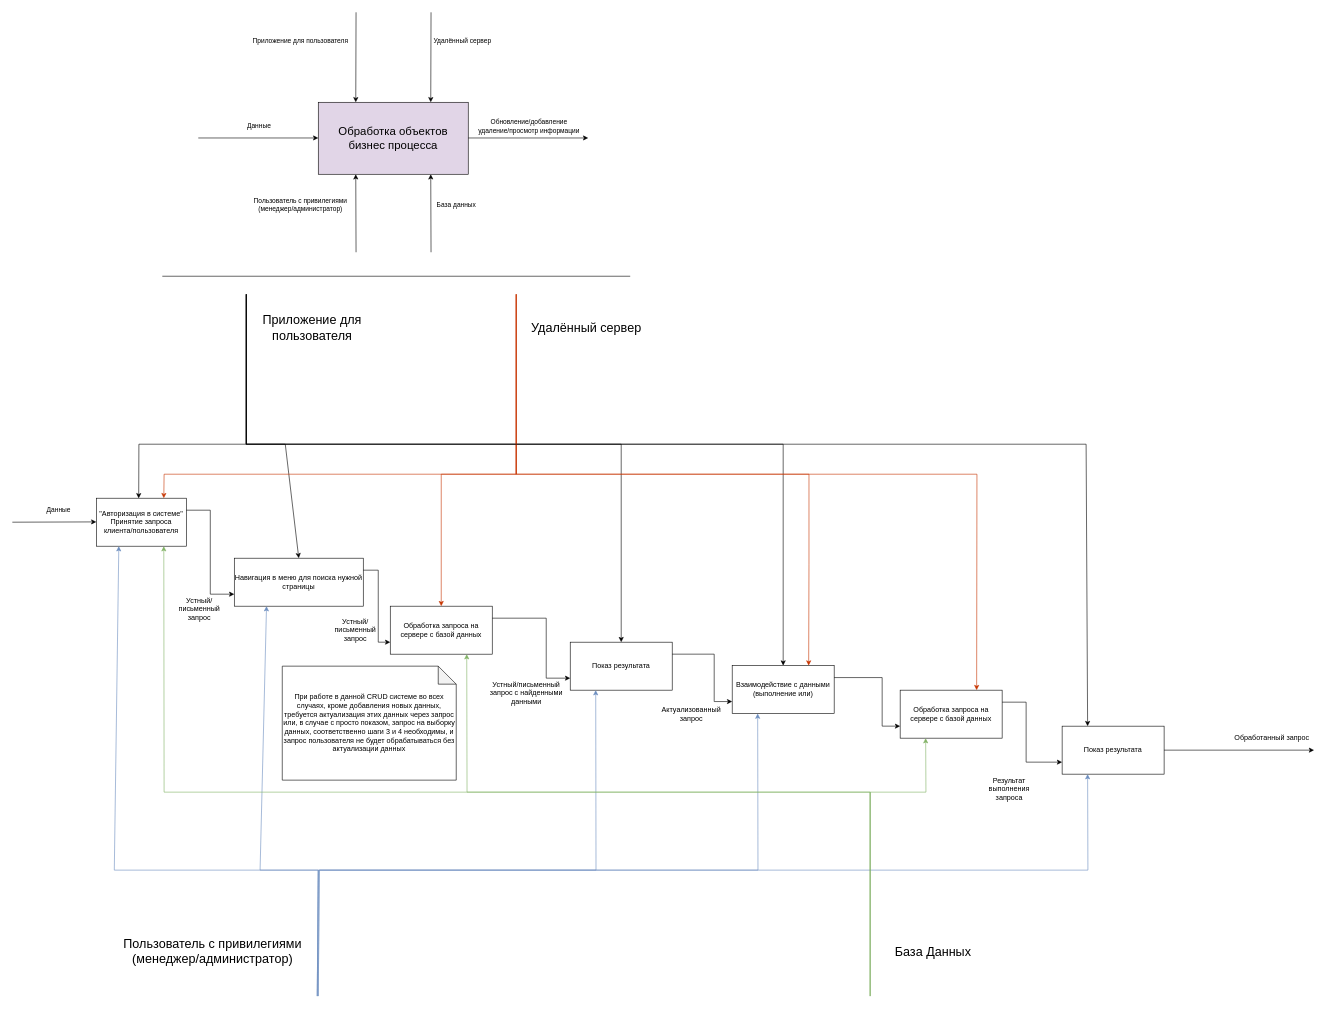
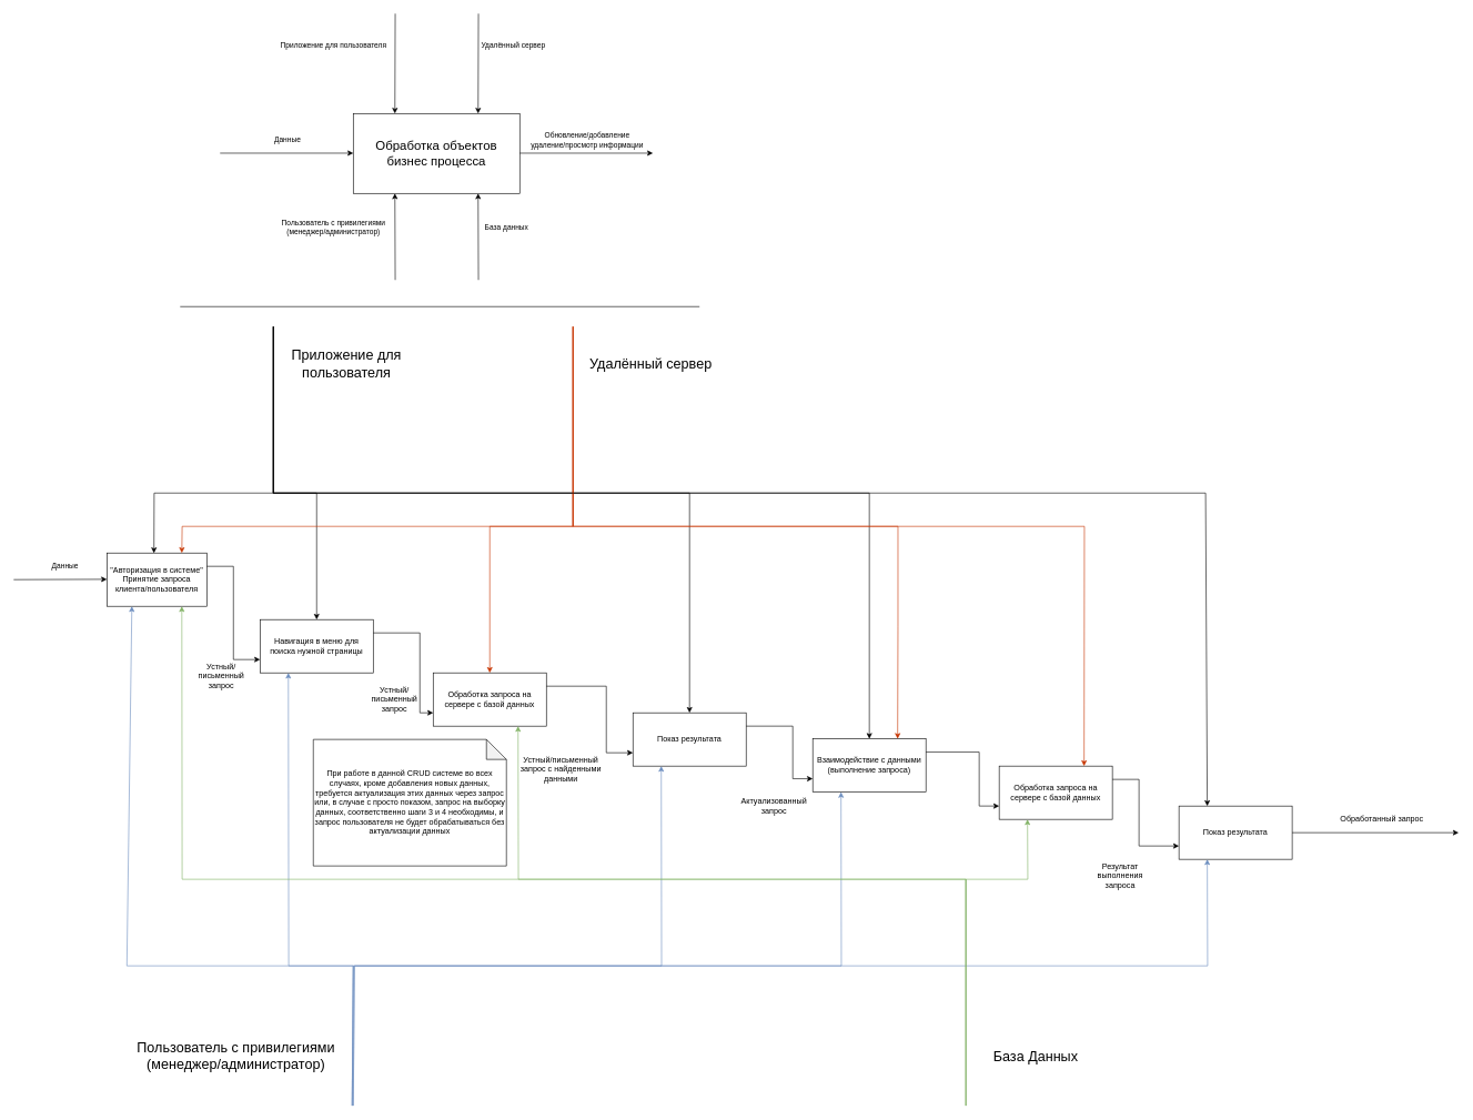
  <mxCell id="0" />
  <mxCell id="1" parent="0" />
- <mxCell id="2" value="&lt;font style=&quot;font-size: 19px;&quot;&gt;Обработка объектов бизнес процесса&lt;/font&gt;" style="rounded=0;whiteSpace=wrap;html=1;fillColor=#e1d5e7;" vertex="1" parent="1"><mxGeometry x="530" y="170" width="250" height="120" as="geometry" /></mxCell>
+ <mxCell id="2" value="&lt;font style=&quot;font-size: 19px;&quot;&gt;Обработка объектов бизнес процесса&lt;/font&gt;" style="rounded=0;whiteSpace=wrap;html=1;" vertex="1" parent="1"><mxGeometry x="530" y="170" width="250" height="120" as="geometry" /></mxCell>
  <mxCell id="3" value="" style="endArrow=classic;html=1;rounded=0;entryX=0;entryY=0.25;entryDx=0;entryDy=0;" edge="1" parent="1"><mxGeometry width="50" height="50" relative="1" as="geometry"><mxPoint x="330" y="229.5" as="sourcePoint" /><mxPoint x="530" y="229.5" as="targetPoint" /></mxGeometry></mxCell>
  <mxCell id="4" value="Данные" style="edgeLabel;html=1;align=center;verticalAlign=middle;resizable=0;points=[];" vertex="1" connectable="0" parent="3"><mxGeometry x="-0.244" y="2" relative="1" as="geometry"><mxPoint x="24" y="-18" as="offset" /></mxGeometry></mxCell>
  <mxCell id="5" value="" style="endArrow=classic;html=1;rounded=0;entryX=0.25;entryY=0;entryDx=0;entryDy=0;" edge="1" parent="1" target="2"><mxGeometry width="50" height="50" relative="1" as="geometry"><mxPoint x="593" y="20" as="sourcePoint" /><mxPoint x="540" y="210" as="targetPoint" /></mxGeometry></mxCell>
  <mxCell id="6" value="Приложение для пользователя" style="edgeLabel;html=1;align=center;verticalAlign=middle;resizable=0;points=[];" vertex="1" connectable="0" parent="5"><mxGeometry x="-0.244" y="2" relative="1" as="geometry"><mxPoint x="-95" y="-10" as="offset" /></mxGeometry></mxCell>
  <mxCell id="7" value="" style="endArrow=classic;html=1;rounded=0;entryX=0.75;entryY=0;entryDx=0;entryDy=0;" edge="1" parent="1" target="2"><mxGeometry width="50" height="50" relative="1" as="geometry"><mxPoint x="718" y="20" as="sourcePoint" /><mxPoint x="730" y="140" as="targetPoint" /></mxGeometry></mxCell>
  <mxCell id="8" value="Удалённый сервер" style="edgeLabel;html=1;align=center;verticalAlign=middle;resizable=0;points=[];" vertex="1" connectable="0" parent="7"><mxGeometry x="-0.244" y="2" relative="1" as="geometry"><mxPoint x="50" y="-10" as="offset" /></mxGeometry></mxCell>
  <mxCell id="9" value="" style="endArrow=classic;html=1;rounded=0;entryX=0.25;entryY=1;entryDx=0;entryDy=0;" edge="1" parent="1" target="2"><mxGeometry width="50" height="50" relative="1" as="geometry"><mxPoint x="593" y="420" as="sourcePoint" /><mxPoint x="613" y="190" as="targetPoint" /></mxGeometry></mxCell>
  <mxCell id="10" value="Пользователь с привилегиями&lt;br&gt;(менеджер/администратор)" style="edgeLabel;html=1;align=center;verticalAlign=middle;resizable=0;points=[];" vertex="1" connectable="0" parent="9"><mxGeometry x="-0.244" y="2" relative="1" as="geometry"><mxPoint x="-91" y="-31" as="offset" /></mxGeometry></mxCell>
  <mxCell id="11" value="" style="endArrow=classic;html=1;rounded=0;entryX=0.75;entryY=1;entryDx=0;entryDy=0;" edge="1" parent="1" target="2"><mxGeometry width="50" height="50" relative="1" as="geometry"><mxPoint x="718" y="420" as="sourcePoint" /><mxPoint x="730" y="320" as="targetPoint" /></mxGeometry></mxCell>
  <mxCell id="12" value="База данных" style="edgeLabel;html=1;align=center;verticalAlign=middle;resizable=0;points=[];" vertex="1" connectable="0" parent="11"><mxGeometry x="-0.244" y="2" relative="1" as="geometry"><mxPoint x="44" y="-31" as="offset" /></mxGeometry></mxCell>
  <mxCell id="13" value="" style="endArrow=classic;html=1;rounded=0;entryX=0;entryY=0.25;entryDx=0;entryDy=0;" edge="1" parent="1"><mxGeometry width="50" height="50" relative="1" as="geometry"><mxPoint x="780" y="229.5" as="sourcePoint" /><mxPoint x="980" y="229.5" as="targetPoint" /></mxGeometry></mxCell>
  <mxCell id="14" value="Обновление/добавление&lt;div&gt;удаление/просмотр информации&lt;/div&gt;" style="edgeLabel;html=1;align=center;verticalAlign=middle;resizable=0;points=[];" vertex="1" connectable="0" parent="13"><mxGeometry x="-0.244" y="2" relative="1" as="geometry"><mxPoint x="24" y="-18" as="offset" /></mxGeometry></mxCell>
  <mxCell id="15" value="" style="endArrow=none;html=1;rounded=0;" edge="1" parent="1"><mxGeometry width="50" height="50" relative="1" as="geometry"><mxPoint x="270" y="460" as="sourcePoint" /><mxPoint x="1050" y="460" as="targetPoint" /></mxGeometry></mxCell>
  <mxCell id="16" value="&lt;div&gt;&quot;Авторизация в системе&quot;&lt;/div&gt;Принятие запроса клиента/пользователя" style="rounded=0;whiteSpace=wrap;html=1;" vertex="1" parent="1"><mxGeometry x="160" y="830" width="150" height="80" as="geometry" /></mxCell>
  <mxCell id="17" value="" style="endArrow=classic;html=1;rounded=0;entryX=0;entryY=0.25;entryDx=0;entryDy=0;" edge="1" parent="1"><mxGeometry width="50" height="50" relative="1" as="geometry"><mxPoint x="20" y="870" as="sourcePoint" /><mxPoint x="160" y="869.5" as="targetPoint" /></mxGeometry></mxCell>
  <mxCell id="18" value="Данные" style="edgeLabel;html=1;align=center;verticalAlign=middle;resizable=0;points=[];" vertex="1" connectable="0" parent="17"><mxGeometry x="-0.244" y="2" relative="1" as="geometry"><mxPoint x="24" y="-18" as="offset" /></mxGeometry></mxCell>
- <mxCell id="19" value="Навигация в меню для поиска нужной страницы" style="rounded=0;whiteSpace=wrap;html=1;" vertex="1" parent="1"><mxGeometry x="390" y="930" width="215" height="80" as="geometry" /></mxCell>
- <mxCell id="20" value="Взаимодействие с данными&lt;div&gt;(выполнение или)&lt;/div&gt;" style="rounded=0;whiteSpace=wrap;html=1;" vertex="1" parent="1"><mxGeometry x="1220" y="1109" width="170" height="80" as="geometry" /></mxCell>
+ <mxCell id="19" value="Навигация в меню для поиска нужной страницы" style="rounded=0;whiteSpace=wrap;html=1;" vertex="1" parent="1"><mxGeometry x="390" y="930" width="170" height="80" as="geometry" /></mxCell>
+ <mxCell id="20" value="Взаимодействие с данными&lt;div&gt;(выполнение запроса)&lt;/div&gt;" style="rounded=0;whiteSpace=wrap;html=1;" vertex="1" parent="1"><mxGeometry x="1220" y="1109" width="170" height="80" as="geometry" /></mxCell>
  <mxCell id="21" value="Обработка запроса на сервере с базой данных" style="rounded=0;whiteSpace=wrap;html=1;" vertex="1" parent="1"><mxGeometry x="650" y="1010" width="170" height="80" as="geometry" /></mxCell>
  <mxCell id="22" value="Показ результата" style="rounded=0;whiteSpace=wrap;html=1;" vertex="1" parent="1"><mxGeometry x="950" y="1070" width="170" height="80" as="geometry" /></mxCell>
  <mxCell id="23" value="" style="endArrow=classic;html=1;rounded=0;entryX=0.471;entryY=0.002;entryDx=0;entryDy=0;entryPerimeter=0;" edge="1" parent="1" target="16"><mxGeometry width="50" height="50" relative="1" as="geometry"><mxPoint x="410" y="490" as="sourcePoint" /><mxPoint x="410" y="640" as="targetPoint" /><Array as="points"><mxPoint x="410" y="740" /><mxPoint x="231" y="740" /></Array></mxGeometry></mxCell>
  <mxCell id="24" value="&lt;font style=&quot;font-size: 21px;&quot;&gt;Приложение для пользователя&lt;/font&gt;" style="text;html=1;align=center;verticalAlign=middle;whiteSpace=wrap;rounded=0;" vertex="1" parent="1"><mxGeometry x="420" y="520" width="200" height="50" as="geometry" /></mxCell>
  <mxCell id="25" value="" style="endArrow=classic;html=1;rounded=0;entryX=0.5;entryY=0;entryDx=0;entryDy=0;" edge="1" parent="1" target="19"><mxGeometry width="50" height="50" relative="1" as="geometry"><mxPoint x="410" y="490" as="sourcePoint" /><mxPoint x="240" y="840" as="targetPoint" /><Array as="points"><mxPoint x="410" y="740" /><mxPoint x="475" y="740" /></Array></mxGeometry></mxCell>
  <mxCell id="26" value="" style="endArrow=classic;html=1;rounded=0;entryX=0.5;entryY=0;entryDx=0;entryDy=0;" edge="1" parent="1" target="20"><mxGeometry width="50" height="50" relative="1" as="geometry"><mxPoint x="410" y="490" as="sourcePoint" /><mxPoint x="455" y="930" as="targetPoint" /><Array as="points"><mxPoint x="410" y="740" /><mxPoint x="1305" y="740" /></Array></mxGeometry></mxCell>
  <mxCell id="27" value="" style="endArrow=classic;html=1;rounded=0;entryX=0.5;entryY=0;entryDx=0;entryDy=0;" edge="1" parent="1" target="22"><mxGeometry width="50" height="50" relative="1" as="geometry"><mxPoint x="410" y="490" as="sourcePoint" /><mxPoint x="695" y="1010" as="targetPoint" /><Array as="points"><mxPoint x="410" y="740" /><mxPoint x="1035" y="740" /></Array></mxGeometry></mxCell>
  <mxCell id="28" value="" style="endArrow=classic;html=1;rounded=0;entryX=0.75;entryY=0;entryDx=0;entryDy=0;fillColor=#fa6800;strokeColor=#C73500;" edge="1" parent="1" target="16"><mxGeometry width="50" height="50" relative="1" as="geometry"><mxPoint x="860" y="490" as="sourcePoint" /><mxPoint x="860" y="640" as="targetPoint" /><Array as="points"><mxPoint x="860" y="790" /><mxPoint x="273" y="790" /></Array></mxGeometry></mxCell>
  <mxCell id="29" value="&lt;span style=&quot;text-wrap: nowrap; background-color: rgb(255, 255, 255);&quot;&gt;&lt;font style=&quot;font-size: 21px;&quot;&gt;Удалённый сервер&lt;/font&gt;&lt;/span&gt;" style="text;html=1;align=center;verticalAlign=middle;whiteSpace=wrap;rounded=0;" vertex="1" parent="1"><mxGeometry x="877" y="520" width="200" height="50" as="geometry" /></mxCell>
  <mxCell id="30" style="edgeStyle=orthogonalEdgeStyle;rounded=0;orthogonalLoop=1;jettySize=auto;html=1;exitX=0.5;exitY=1;exitDx=0;exitDy=0;" edge="1" parent="1" source="29" target="29"><mxGeometry relative="1" as="geometry" /></mxCell>
  <mxCell id="31" value="" style="endArrow=classic;html=1;rounded=0;entryX=0.5;entryY=0;entryDx=0;entryDy=0;fillColor=#fa6800;strokeColor=#C73500;" edge="1" parent="1" target="21"><mxGeometry width="50" height="50" relative="1" as="geometry"><mxPoint x="860" y="490" as="sourcePoint" /><mxPoint x="273" y="830" as="targetPoint" /><Array as="points"><mxPoint x="860" y="790" /><mxPoint x="735" y="790" /></Array></mxGeometry></mxCell>
  <mxCell id="32" value="" style="endArrow=classic;html=1;rounded=0;entryX=0.75;entryY=0;entryDx=0;entryDy=0;fillColor=#fa6800;strokeColor=#C73500;" edge="1" parent="1" target="20"><mxGeometry width="50" height="50" relative="1" as="geometry"><mxPoint x="860" y="490" as="sourcePoint" /><mxPoint x="273" y="830" as="targetPoint" /><Array as="points"><mxPoint x="860" y="790" /><mxPoint x="1348" y="790" /><mxPoint x="1348" y="940" /></Array></mxGeometry></mxCell>
  <mxCell id="33" value="Обработка запроса на сервере с базой данных" style="rounded=0;whiteSpace=wrap;html=1;" vertex="1" parent="1"><mxGeometry x="1500" y="1150" width="170" height="80" as="geometry" /></mxCell>
  <mxCell id="34" value="Показ результата" style="rounded=0;whiteSpace=wrap;html=1;" vertex="1" parent="1"><mxGeometry x="1770" y="1210" width="170" height="80" as="geometry" /></mxCell>
  <mxCell id="35" value="" style="endArrow=classic;html=1;rounded=0;entryX=0.75;entryY=0;entryDx=0;entryDy=0;fillColor=#fa6800;strokeColor=#C73500;" edge="1" parent="1" target="33"><mxGeometry width="50" height="50" relative="1" as="geometry"><mxPoint x="860" y="490" as="sourcePoint" /><mxPoint x="1348" y="1109" as="targetPoint" /><Array as="points"><mxPoint x="860" y="790" /><mxPoint x="1348" y="790" /><mxPoint x="1628" y="790" /></Array></mxGeometry></mxCell>
  <mxCell id="36" value="" style="endArrow=classic;html=1;rounded=0;entryX=0.25;entryY=0;entryDx=0;entryDy=0;" edge="1" parent="1" target="34"><mxGeometry width="50" height="50" relative="1" as="geometry"><mxPoint x="410" y="490" as="sourcePoint" /><mxPoint x="1305" y="1109" as="targetPoint" /><Array as="points"><mxPoint x="410" y="740" /><mxPoint x="1810" y="740" /></Array></mxGeometry></mxCell>
  <mxCell id="37" value="" style="endArrow=classic;html=1;rounded=0;entryX=0.25;entryY=1;entryDx=0;entryDy=0;fillColor=#dae8fc;strokeColor=#6c8ebf;gradientColor=#7ea6e0;" edge="1" parent="1" target="16"><mxGeometry width="50" height="50" relative="1" as="geometry"><mxPoint x="528.33" y="1660" as="sourcePoint" /><mxPoint x="528.33" y="1530" as="targetPoint" /><Array as="points"><mxPoint x="530" y="1450" /><mxPoint x="190" y="1450" /></Array></mxGeometry></mxCell>
  <mxCell id="38" value="&lt;font style=&quot;font-size: 21px;&quot;&gt;&lt;font style=&quot;font-size: 21px;&quot;&gt;&lt;span style=&quot;text-wrap: nowrap; background-color: rgb(255, 255, 255);&quot;&gt;Пользователь с привилегиями&lt;/span&gt;&lt;br style=&quot;text-wrap: nowrap;&quot;&gt;&lt;/font&gt;&lt;span style=&quot;text-wrap: nowrap; background-color: rgb(255, 255, 255);&quot;&gt;&lt;font style=&quot;font-size: 21px;&quot;&gt;(менеджер/администратор)&lt;/font&gt;&lt;/span&gt;&lt;/font&gt;" style="text;html=1;align=center;verticalAlign=middle;whiteSpace=wrap;rounded=0;" vertex="1" parent="1"><mxGeometry x="190" y="1560" width="328.33" height="50" as="geometry" /></mxCell>
  <mxCell id="39" value="" style="endArrow=classic;html=1;rounded=0;entryX=0.25;entryY=1;entryDx=0;entryDy=0;fillColor=#dae8fc;gradientColor=#7ea6e0;strokeColor=#6c8ebf;" edge="1" parent="1" target="19"><mxGeometry width="50" height="50" relative="1" as="geometry"><mxPoint x="528.33" y="1660" as="sourcePoint" /><mxPoint x="198" y="910" as="targetPoint" /><Array as="points"><mxPoint x="530" y="1450" /><mxPoint x="433" y="1450" /></Array></mxGeometry></mxCell>
  <mxCell id="40" value="" style="endArrow=classic;html=1;rounded=0;entryX=0.25;entryY=1;entryDx=0;entryDy=0;fillColor=#dae8fc;gradientColor=#7ea6e0;strokeColor=#6c8ebf;" edge="1" parent="1" target="20"><mxGeometry width="50" height="50" relative="1" as="geometry"><mxPoint x="528.33" y="1660" as="sourcePoint" /><mxPoint x="433" y="1010" as="targetPoint" /><Array as="points"><mxPoint x="530" y="1450" /><mxPoint x="1263" y="1450" /></Array></mxGeometry></mxCell>
  <mxCell id="41" value="" style="endArrow=classic;html=1;rounded=0;entryX=0.25;entryY=1;entryDx=0;entryDy=0;fillColor=#dae8fc;gradientColor=#7ea6e0;strokeColor=#6c8ebf;" edge="1" parent="1" target="22"><mxGeometry width="50" height="50" relative="1" as="geometry"><mxPoint x="530" y="1660" as="sourcePoint" /><mxPoint x="694.67" y="1090" as="targetPoint" /><Array as="points"><mxPoint x="531.67" y="1450" /><mxPoint x="993" y="1450" /></Array></mxGeometry></mxCell>
  <mxCell id="42" value="" style="endArrow=classic;html=1;rounded=0;entryX=0.25;entryY=1;entryDx=0;entryDy=0;fillColor=#dae8fc;gradientColor=#7ea6e0;strokeColor=#6c8ebf;" edge="1" parent="1" target="34"><mxGeometry width="50" height="50" relative="1" as="geometry"><mxPoint x="530" y="1660" as="sourcePoint" /><mxPoint x="1264.67" y="1189" as="targetPoint" /><Array as="points"><mxPoint x="531.67" y="1450" /><mxPoint x="1813" y="1450" /></Array></mxGeometry></mxCell>
  <mxCell id="43" value="" style="endArrow=classic;html=1;rounded=0;entryX=0.75;entryY=1;entryDx=0;entryDy=0;fillColor=#d5e8d4;strokeColor=#82b366;gradientColor=#97d077;" edge="1" parent="1" target="16"><mxGeometry width="50" height="50" relative="1" as="geometry"><mxPoint x="1450" y="1660" as="sourcePoint" /><mxPoint x="1450" y="1530" as="targetPoint" /><Array as="points"><mxPoint x="1450" y="1320" /><mxPoint x="273" y="1320" /></Array></mxGeometry></mxCell>
  <mxCell id="44" value="&lt;font style=&quot;font-size: 21px;&quot;&gt;База Данных&lt;/font&gt;" style="text;html=1;align=center;verticalAlign=middle;whiteSpace=wrap;rounded=0;" vertex="1" parent="1"><mxGeometry x="1460" y="1565" width="190" height="40" as="geometry" /></mxCell>
  <mxCell id="45" value="" style="endArrow=classic;html=1;rounded=0;entryX=0.75;entryY=1;entryDx=0;entryDy=0;fillColor=#d5e8d4;strokeColor=#82b366;gradientColor=#97d077;" edge="1" parent="1" target="21"><mxGeometry width="50" height="50" relative="1" as="geometry"><mxPoint x="1450" y="1660" as="sourcePoint" /><mxPoint x="260" y="910" as="targetPoint" /><Array as="points"><mxPoint x="1450" y="1320" /><mxPoint x="778" y="1320" /></Array></mxGeometry></mxCell>
  <mxCell id="46" value="" style="endArrow=classic;html=1;rounded=0;entryX=0.25;entryY=1;entryDx=0;entryDy=0;fillColor=#d5e8d4;strokeColor=#82b366;gradientColor=#97d077;" edge="1" parent="1" target="33"><mxGeometry width="50" height="50" relative="1" as="geometry"><mxPoint x="1450" y="1660" as="sourcePoint" /><mxPoint x="780" y="1090" as="targetPoint" /><Array as="points"><mxPoint x="1450" y="1320" /><mxPoint x="1543" y="1320" /></Array></mxGeometry></mxCell>
  <mxCell id="47" value="" style="endArrow=classic;html=1;rounded=0;exitX=1;exitY=0.25;exitDx=0;exitDy=0;entryX=0;entryY=0.75;entryDx=0;entryDy=0;" edge="1" parent="1" source="16" target="19"><mxGeometry width="50" height="50" relative="1" as="geometry"><mxPoint x="380" y="900" as="sourcePoint" /><mxPoint x="430" y="850" as="targetPoint" /><Array as="points"><mxPoint x="350" y="850" /><mxPoint x="350" y="990" /></Array></mxGeometry></mxCell>
  <mxCell id="48" value="" style="endArrow=classic;html=1;rounded=0;exitX=1;exitY=0.25;exitDx=0;exitDy=0;entryX=0;entryY=0.75;entryDx=0;entryDy=0;" edge="1" parent="1" source="19" target="21"><mxGeometry width="50" height="50" relative="1" as="geometry"><mxPoint x="320" y="880" as="sourcePoint" /><mxPoint x="400" y="980" as="targetPoint" /><Array as="points"><mxPoint x="630" y="950" /><mxPoint x="630" y="1070" /></Array></mxGeometry></mxCell>
  <mxCell id="49" value="" style="endArrow=classic;html=1;rounded=0;exitX=1;exitY=0.25;exitDx=0;exitDy=0;entryX=0;entryY=0.75;entryDx=0;entryDy=0;" edge="1" parent="1" source="21" target="22"><mxGeometry width="50" height="50" relative="1" as="geometry"><mxPoint x="570" y="980" as="sourcePoint" /><mxPoint x="660" y="1060" as="targetPoint" /><Array as="points"><mxPoint x="910" y="1030" /><mxPoint x="910" y="1130" /></Array></mxGeometry></mxCell>
  <mxCell id="50" value="" style="endArrow=classic;html=1;rounded=0;exitX=1;exitY=0.25;exitDx=0;exitDy=0;entryX=0;entryY=0.75;entryDx=0;entryDy=0;" edge="1" parent="1" source="22" target="20"><mxGeometry width="50" height="50" relative="1" as="geometry"><mxPoint x="830" y="1060" as="sourcePoint" /><mxPoint x="960" y="1120" as="targetPoint" /><Array as="points"><mxPoint x="1190" y="1090" /><mxPoint x="1190" y="1169" /></Array></mxGeometry></mxCell>
  <mxCell id="51" value="" style="endArrow=classic;html=1;rounded=0;exitX=1;exitY=0.25;exitDx=0;exitDy=0;entryX=0;entryY=0.75;entryDx=0;entryDy=0;" edge="1" parent="1" source="20" target="33"><mxGeometry width="50" height="50" relative="1" as="geometry"><mxPoint x="1130" y="1100" as="sourcePoint" /><mxPoint x="1230" y="1179" as="targetPoint" /><Array as="points"><mxPoint x="1470" y="1129" /><mxPoint x="1470" y="1210" /></Array></mxGeometry></mxCell>
  <mxCell id="52" value="" style="endArrow=classic;html=1;rounded=0;exitX=1;exitY=0.25;exitDx=0;exitDy=0;entryX=0;entryY=0.75;entryDx=0;entryDy=0;" edge="1" parent="1" source="33" target="34"><mxGeometry width="50" height="50" relative="1" as="geometry"><mxPoint x="1400" y="1139" as="sourcePoint" /><mxPoint x="1510" y="1220" as="targetPoint" /><Array as="points"><mxPoint x="1710" y="1170" /><mxPoint x="1710" y="1270" /></Array></mxGeometry></mxCell>
  <mxCell id="53" value="Устный/письменный запрос" style="text;html=1;align=center;verticalAlign=middle;whiteSpace=wrap;rounded=0;" vertex="1" parent="1"><mxGeometry x="280" y="990" width="104" height="50" as="geometry" /></mxCell>
  <mxCell id="54" value="Устный/письменный запрос" style="text;html=1;align=center;verticalAlign=middle;whiteSpace=wrap;rounded=0;" vertex="1" parent="1"><mxGeometry x="540" y="1025" width="104" height="50" as="geometry" /></mxCell>
- <mxCell id="55" value="Актуализованный запрос" style="text;html=1;align=center;verticalAlign=middle;whiteSpace=wrap;rounded=0;" vertex="1" parent="1"><mxGeometry x="1100" y="1165" width="104" height="50" as="geometry" /></mxCell>
- <mxCell id="56" value="Устный/письменный запрос с найденными данными" style="text;html=1;align=center;verticalAlign=middle;whiteSpace=wrap;rounded=0;" vertex="1" parent="1"><mxGeometry x="810" y="1130" width="134" height="50" as="geometry" /></mxCell>
+ <mxCell id="55" value="Актуализованный запрос" style="text;html=1;align=center;verticalAlign=middle;whiteSpace=wrap;rounded=0;" vertex="1" parent="1"><mxGeometry x="1110" y="1185" width="104" height="50" as="geometry" /></mxCell>
+ <mxCell id="56" value="Устный/письменный запрос с найденными данными" style="text;html=1;align=center;verticalAlign=middle;whiteSpace=wrap;rounded=0;" vertex="1" parent="1"><mxGeometry x="775" y="1130" width="134" height="50" as="geometry" /></mxCell>
  <mxCell id="57" value="Результат выполнения запроса" style="text;html=1;align=center;verticalAlign=middle;whiteSpace=wrap;rounded=0;" vertex="1" parent="1"><mxGeometry x="1630" y="1290" width="104" height="50" as="geometry" /></mxCell>
  <mxCell id="58" value="" style="endArrow=classic;html=1;rounded=0;exitX=1;exitY=0.5;exitDx=0;exitDy=0;" edge="1" parent="1" source="34"><mxGeometry width="50" height="50" relative="1" as="geometry"><mxPoint x="2010" y="1270" as="sourcePoint" /><mxPoint x="2190" y="1250" as="targetPoint" /></mxGeometry></mxCell>
- <mxCell id="59" value="Обработанный запрос" style="text;html=1;align=center;verticalAlign=middle;whiteSpace=wrap;rounded=0;" vertex="1" parent="1"><mxGeometry x="2045" y="1215" width="150" height="30" as="geometry" /></mxCell>
+ <mxCell id="59" value="Обработанный запрос" style="text;html=1;align=center;verticalAlign=middle;whiteSpace=wrap;rounded=0;" vertex="1" parent="1"><mxGeometry x="2000" y="1215" width="150" height="30" as="geometry" /></mxCell>
  <mxCell id="60" value="При работе в данной CRUD системе во всех случаях, кроме добавления новых данных, требуется актуализация этих данных через запрос или, в случае с просто показом, запрос на выборку данных, соответственно шаги 3 и 4 необходимы, и запрос пользователя не будет обрабатываться без актуализации данных" style="shape=note;whiteSpace=wrap;html=1;backgroundOutline=1;darkOpacity=0.05;" vertex="1" parent="1"><mxGeometry x="470" y="1110" width="290" height="190" as="geometry" /></mxCell>
